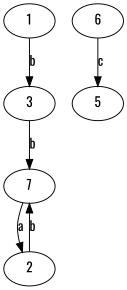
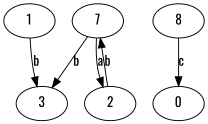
  strict digraph {
    fontname=Oswald
    node [fontname=Oswald]
    edge [fontname=Oswald]
    n1 [label=3]
    1
    7
    2
-   8 [label=6]
-   0 [label=5]
-   n1 -> 7 [label=b]
+   8
+   0
+   7 -> n1 [label=b]
    1 -> n1 [label=b]
    7 -> 2 [label=a]
    2 -> 7 [label=b]
    8 -> 0 [label=c]
  }
